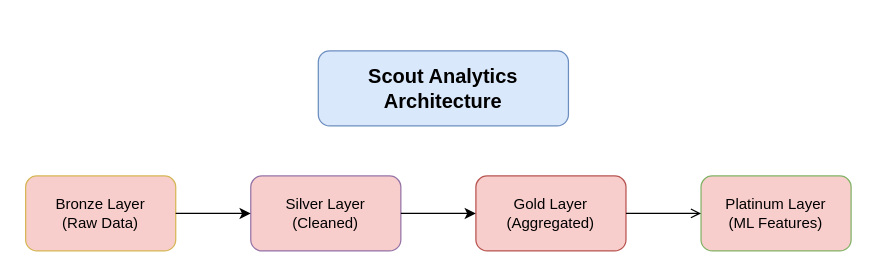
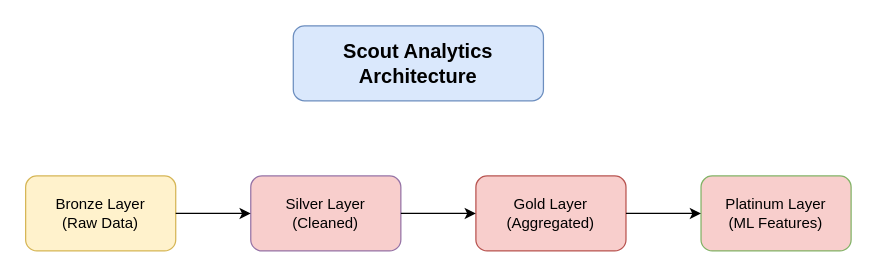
  <mxCell id="0" />
  <mxCell id="1" parent="0" />
- <mxCell id="2" value="Scout Analytics Architecture" style="rounded=1;whiteSpace=wrap;html=1;fontSize=16;fontStyle=1;fillColor=#dae8fc;strokeColor=#6c8ebf;" vertex="1" parent="1"><mxGeometry x="254" y="40" width="200" height="60" as="geometry" /></mxCell>
- <mxCell id="3" value="Bronze Layer&lt;br&gt;(Raw Data)" style="rounded=1;whiteSpace=wrap;html=1;fillColor=#f8cecc;strokeColor=#d6b656;" vertex="1" parent="1"><mxGeometry x="20" y="140" width="120" height="60" as="geometry" /></mxCell>
+ <mxCell id="2" value="Scout Analytics Architecture" style="rounded=1;whiteSpace=wrap;html=1;fontSize=16;fontStyle=1;fillColor=#dae8fc;strokeColor=#6c8ebf;" vertex="1" parent="1"><mxGeometry x="234" y="20" width="200" height="60" as="geometry" /></mxCell>
+ <mxCell id="3" value="Bronze Layer&lt;br&gt;(Raw Data)" style="rounded=1;whiteSpace=wrap;html=1;fillColor=#fff2cc;strokeColor=#d6b656;" vertex="1" parent="1"><mxGeometry x="20" y="140" width="120" height="60" as="geometry" /></mxCell>
  <mxCell id="4" value="Silver Layer&lt;br&gt;(Cleaned)" style="rounded=1;whiteSpace=wrap;html=1;fillColor=#f8cecc;strokeColor=#9673a6;" vertex="1" parent="1"><mxGeometry x="200" y="140" width="120" height="60" as="geometry" /></mxCell>
  <mxCell id="5" value="Gold Layer&lt;br&gt;(Aggregated)" style="rounded=1;whiteSpace=wrap;html=1;fillColor=#f8cecc;strokeColor=#b85450;" vertex="1" parent="1"><mxGeometry x="380" y="140" width="120" height="60" as="geometry" /></mxCell>
  <mxCell id="6" value="Platinum Layer&lt;br&gt;(ML Features)" style="rounded=1;whiteSpace=wrap;html=1;fillColor=#f8cecc;strokeColor=#82b366;" vertex="1" parent="1"><mxGeometry x="560" y="140" width="120" height="60" as="geometry" /></mxCell>
  <mxCell id="7" value="" style="endArrow=classic;html=1;rounded=0;exitX=1;exitY=0.5;exitDx=0;exitDy=0;entryX=0;entryY=0.5;entryDx=0;entryDy=0;" edge="1" parent="1" source="3" target="4"><mxGeometry width="50" height="50" relative="1" as="geometry"><mxPoint x="160" y="190" as="sourcePoint" /><mxPoint x="210" y="140" as="targetPoint" /></mxGeometry></mxCell>
  <mxCell id="8" value="" style="endArrow=classic;html=1;rounded=0;exitX=1;exitY=0.5;exitDx=0;exitDy=0;entryX=0;entryY=0.5;entryDx=0;entryDy=0;" edge="1" parent="1" source="4" target="5"><mxGeometry width="50" height="50" relative="1" as="geometry"><mxPoint x="340" y="190" as="sourcePoint" /><mxPoint x="390" y="140" as="targetPoint" /></mxGeometry></mxCell>
- <mxCell id="9" value="" style="endArrow=open;html=1;rounded=0;exitX=1;exitY=0.5;exitDx=0;exitDy=0;entryX=0;entryY=0.5;entryDx=0;entryDy=0;" edge="1" parent="1" source="5" target="6"><mxGeometry width="50" height="50" relative="1" as="geometry"><mxPoint x="520" y="190" as="sourcePoint" /><mxPoint x="570" y="140" as="targetPoint" /></mxGeometry></mxCell>
+ <mxCell id="9" value="" style="endArrow=classic;html=1;rounded=0;exitX=1;exitY=0.5;exitDx=0;exitDy=0;entryX=0;entryY=0.5;entryDx=0;entryDy=0;" edge="1" parent="1" source="5" target="6"><mxGeometry width="50" height="50" relative="1" as="geometry"><mxPoint x="520" y="190" as="sourcePoint" /><mxPoint x="570" y="140" as="targetPoint" /></mxGeometry></mxCell>
